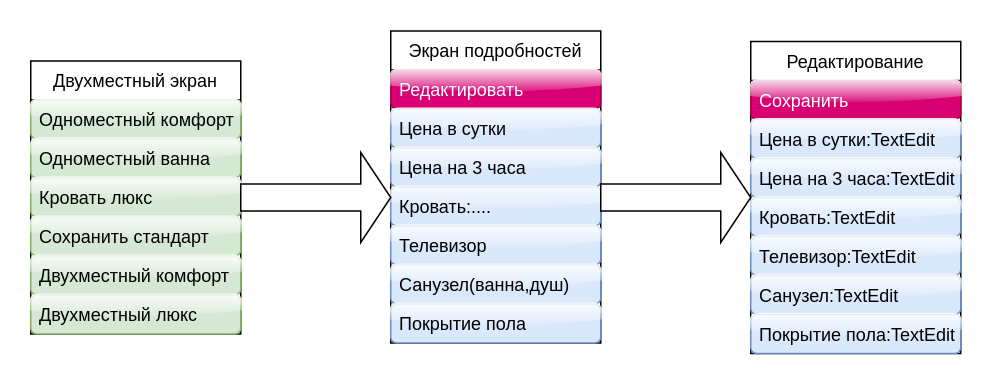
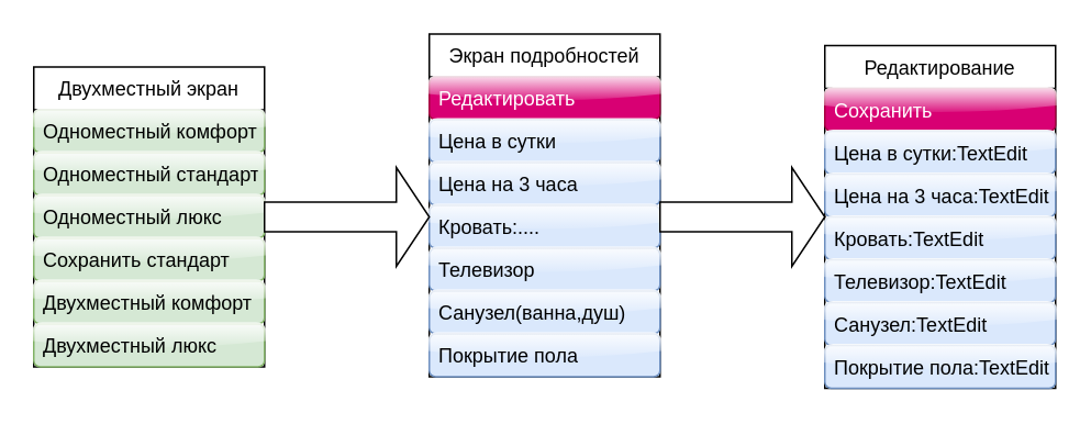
  <mxCell id="0" />
  <mxCell id="1" parent="0" />
  <mxCell id="2" value="Двухместный экран" style="swimlane;fontStyle=0;childLayout=stackLayout;horizontal=1;startSize=26;fillColor=none;horizontalStack=0;resizeParent=1;resizeParentMax=0;resizeLast=0;collapsible=1;marginBottom=0;" parent="1" vertex="1"><mxGeometry x="20" y="40" width="140" height="182" as="geometry" /></mxCell>
  <mxCell id="3" value="Одноместный комфорт" style="text;strokeColor=#82b366;fillColor=#d5e8d4;align=left;verticalAlign=top;spacingLeft=4;spacingRight=4;overflow=hidden;rotatable=0;points=[[0,0.5],[1,0.5]];portConstraint=eastwest;rounded=1;glass=1;" parent="2" vertex="1"><mxGeometry y="26" width="140" height="26" as="geometry" /></mxCell>
- <mxCell id="4" value="Одноместный ванна" style="text;strokeColor=#82b366;fillColor=#d5e8d4;align=left;verticalAlign=top;spacingLeft=4;spacingRight=4;overflow=hidden;rotatable=0;points=[[0,0.5],[1,0.5]];portConstraint=eastwest;rounded=1;glass=1;sketch=0;" parent="2" vertex="1"><mxGeometry y="52" width="140" height="26" as="geometry" /></mxCell>
- <mxCell id="5" value="Кровать люкс" style="text;strokeColor=#82b366;fillColor=#d5e8d4;align=left;verticalAlign=top;spacingLeft=4;spacingRight=4;overflow=hidden;rotatable=0;points=[[0,0.5],[1,0.5]];portConstraint=eastwest;rounded=1;glass=1;" parent="2" vertex="1"><mxGeometry y="78" width="140" height="26" as="geometry" /></mxCell>
+ <mxCell id="4" value="Одноместный стандарт" style="text;strokeColor=#82b366;fillColor=#d5e8d4;align=left;verticalAlign=top;spacingLeft=4;spacingRight=4;overflow=hidden;rotatable=0;points=[[0,0.5],[1,0.5]];portConstraint=eastwest;rounded=1;glass=1;sketch=0;" parent="2" vertex="1"><mxGeometry y="52" width="140" height="26" as="geometry" /></mxCell>
+ <mxCell id="5" value="Одноместный люкс" style="text;strokeColor=#82b366;fillColor=#d5e8d4;align=left;verticalAlign=top;spacingLeft=4;spacingRight=4;overflow=hidden;rotatable=0;points=[[0,0.5],[1,0.5]];portConstraint=eastwest;rounded=1;glass=1;" parent="2" vertex="1"><mxGeometry y="78" width="140" height="26" as="geometry" /></mxCell>
  <mxCell id="6" value="Сохранить стандарт" style="text;strokeColor=#82b366;fillColor=#d5e8d4;align=left;verticalAlign=top;spacingLeft=4;spacingRight=4;overflow=hidden;rotatable=0;points=[[0,0.5],[1,0.5]];portConstraint=eastwest;rounded=1;glass=1;" parent="2" vertex="1"><mxGeometry y="104" width="140" height="26" as="geometry" /></mxCell>
  <mxCell id="7" value="Двухместный комфорт" style="text;strokeColor=#82b366;fillColor=#d5e8d4;align=left;verticalAlign=top;spacingLeft=4;spacingRight=4;overflow=hidden;rotatable=0;points=[[0,0.5],[1,0.5]];portConstraint=eastwest;rounded=1;glass=1;" parent="2" vertex="1"><mxGeometry y="130" width="140" height="26" as="geometry" /></mxCell>
  <mxCell id="8" value="Двухместный люкс" style="text;strokeColor=#82b366;fillColor=#d5e8d4;align=left;verticalAlign=top;spacingLeft=4;spacingRight=4;overflow=hidden;rotatable=0;points=[[0,0.5],[1,0.5]];portConstraint=eastwest;rounded=1;glass=1;" parent="2" vertex="1"><mxGeometry y="156" width="140" height="26" as="geometry" /></mxCell>
  <mxCell id="9" value="Экран подробностей" style="swimlane;fontStyle=0;childLayout=stackLayout;horizontal=1;startSize=26;fillColor=none;horizontalStack=0;resizeParent=1;resizeParentMax=0;resizeLast=0;collapsible=1;marginBottom=0;" parent="1" vertex="1"><mxGeometry x="260" y="20" width="140" height="208" as="geometry" /></mxCell>
  <mxCell id="10" value="Редактировать" style="text;strokeColor=#A50040;fillColor=#d80073;align=left;verticalAlign=top;spacingLeft=4;spacingRight=4;overflow=hidden;rotatable=0;points=[[0,0.5],[1,0.5]];portConstraint=eastwest;glass=1;rounded=1;fontColor=#ffffff;" parent="9" vertex="1"><mxGeometry y="26" width="140" height="26" as="geometry" /></mxCell>
  <mxCell id="11" value="Цена в сутки" style="text;strokeColor=#6c8ebf;fillColor=#dae8fc;align=left;verticalAlign=top;spacingLeft=4;spacingRight=4;overflow=hidden;rotatable=0;points=[[0,0.5],[1,0.5]];portConstraint=eastwest;glass=1;rounded=1;" parent="9" vertex="1"><mxGeometry y="52" width="140" height="26" as="geometry" /></mxCell>
  <mxCell id="12" value="Цена на 3 часа" style="text;strokeColor=#6c8ebf;fillColor=#dae8fc;align=left;verticalAlign=top;spacingLeft=4;spacingRight=4;overflow=hidden;rotatable=0;points=[[0,0.5],[1,0.5]];portConstraint=eastwest;glass=1;rounded=1;" parent="9" vertex="1"><mxGeometry y="78" width="140" height="26" as="geometry" /></mxCell>
  <mxCell id="13" value="Кровать:...." style="text;strokeColor=#6c8ebf;fillColor=#dae8fc;align=left;verticalAlign=top;spacingLeft=4;spacingRight=4;overflow=hidden;rotatable=0;points=[[0,0.5],[1,0.5]];portConstraint=eastwest;rounded=1;glass=1;shadow=0;" parent="9" vertex="1"><mxGeometry y="104" width="140" height="26" as="geometry" /></mxCell>
  <mxCell id="14" value="Телевизор" style="text;strokeColor=#6c8ebf;fillColor=#dae8fc;align=left;verticalAlign=top;spacingLeft=4;spacingRight=4;overflow=hidden;rotatable=0;points=[[0,0.5],[1,0.5]];portConstraint=eastwest;glass=1;rounded=1;" parent="9" vertex="1"><mxGeometry y="130" width="140" height="26" as="geometry" /></mxCell>
  <mxCell id="15" value="Санузел(ванна,душ)" style="text;strokeColor=#6c8ebf;fillColor=#dae8fc;align=left;verticalAlign=top;spacingLeft=4;spacingRight=4;overflow=hidden;rotatable=0;points=[[0,0.5],[1,0.5]];portConstraint=eastwest;glass=1;rounded=1;" parent="9" vertex="1"><mxGeometry y="156" width="140" height="26" as="geometry" /></mxCell>
  <mxCell id="16" value="Покрытие пола" style="text;strokeColor=#6c8ebf;fillColor=#dae8fc;align=left;verticalAlign=top;spacingLeft=4;spacingRight=4;overflow=hidden;rotatable=0;points=[[0,0.5],[1,0.5]];portConstraint=eastwest;glass=1;rounded=1;" parent="9" vertex="1"><mxGeometry y="182" width="140" height="26" as="geometry" /></mxCell>
  <mxCell id="17" value="" style="shape=singleArrow;whiteSpace=wrap;html=1;" parent="1" vertex="1"><mxGeometry x="160" y="101" width="100" height="60" as="geometry" /></mxCell>
  <mxCell id="18" value="" style="shape=singleArrow;whiteSpace=wrap;html=1;" parent="1" vertex="1"><mxGeometry x="400" y="101" width="100" height="60" as="geometry" /></mxCell>
  <mxCell id="19" value="Редактирование" style="swimlane;fontStyle=0;childLayout=stackLayout;horizontal=1;startSize=26;fillColor=none;horizontalStack=0;resizeParent=1;resizeParentMax=0;resizeLast=0;collapsible=1;marginBottom=0;" parent="1" vertex="1"><mxGeometry x="500" y="27" width="140" height="208" as="geometry" /></mxCell>
  <mxCell id="20" value="Сохранить" style="text;strokeColor=#A50040;fillColor=#d80073;align=left;verticalAlign=top;spacingLeft=4;spacingRight=4;overflow=hidden;rotatable=0;points=[[0,0.5],[1,0.5]];portConstraint=eastwest;glass=1;rounded=1;fontColor=#ffffff;" parent="19" vertex="1"><mxGeometry y="26" width="140" height="26" as="geometry" /></mxCell>
  <mxCell id="21" value="Цена в сутки:TextEdit" style="text;strokeColor=#6c8ebf;fillColor=#dae8fc;align=left;verticalAlign=top;spacingLeft=4;spacingRight=4;overflow=hidden;rotatable=0;points=[[0,0.5],[1,0.5]];portConstraint=eastwest;glass=1;rounded=1;" parent="19" vertex="1"><mxGeometry y="52" width="140" height="26" as="geometry" /></mxCell>
  <mxCell id="22" value="Цена на 3 часа:TextEdit" style="text;strokeColor=#6c8ebf;fillColor=#dae8fc;align=left;verticalAlign=top;spacingLeft=4;spacingRight=4;overflow=hidden;rotatable=0;points=[[0,0.5],[1,0.5]];portConstraint=eastwest;glass=1;rounded=1;" parent="19" vertex="1"><mxGeometry y="78" width="140" height="26" as="geometry" /></mxCell>
  <mxCell id="23" value="Кровать:TextEdit" style="text;strokeColor=#6c8ebf;fillColor=#dae8fc;align=left;verticalAlign=top;spacingLeft=4;spacingRight=4;overflow=hidden;rotatable=0;points=[[0,0.5],[1,0.5]];portConstraint=eastwest;rounded=1;glass=1;shadow=0;" parent="19" vertex="1"><mxGeometry y="104" width="140" height="26" as="geometry" /></mxCell>
  <mxCell id="24" value="Телевизор:TextEdit" style="text;strokeColor=#6c8ebf;fillColor=#dae8fc;align=left;verticalAlign=top;spacingLeft=4;spacingRight=4;overflow=hidden;rotatable=0;points=[[0,0.5],[1,0.5]];portConstraint=eastwest;glass=1;rounded=1;" parent="19" vertex="1"><mxGeometry y="130" width="140" height="26" as="geometry" /></mxCell>
  <mxCell id="25" value="Санузел:TextEdit" style="text;strokeColor=#6c8ebf;fillColor=#dae8fc;align=left;verticalAlign=top;spacingLeft=4;spacingRight=4;overflow=hidden;rotatable=0;points=[[0,0.5],[1,0.5]];portConstraint=eastwest;glass=1;rounded=1;" parent="19" vertex="1"><mxGeometry y="156" width="140" height="26" as="geometry" /></mxCell>
  <mxCell id="26" value="Покрытие пола:TextEdit" style="text;strokeColor=#6c8ebf;fillColor=#dae8fc;align=left;verticalAlign=top;spacingLeft=4;spacingRight=4;overflow=hidden;rotatable=0;points=[[0,0.5],[1,0.5]];portConstraint=eastwest;glass=1;rounded=1;" parent="19" vertex="1"><mxGeometry y="182" width="140" height="26" as="geometry" /></mxCell>
